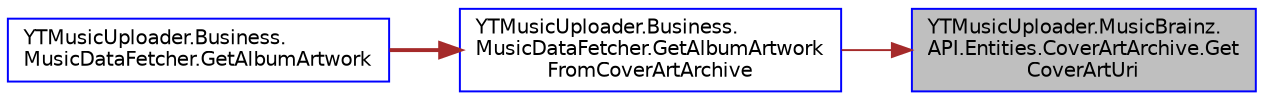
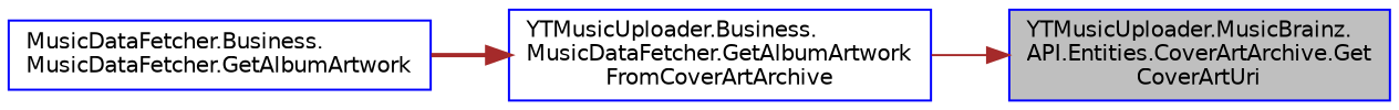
  digraph {
    rankdir=RL
    node [color=blue fillcolor=white fontname=Helvetica fontsize=10 shape=record style=filled]
    edge [color=brown dir=back fontname=Helvetica fontsize=10 labelfontname=Helvetica labelfontsize=10]
    n1 [fillcolor=grey75 fontcolor=black height=0.2 label="YTMusicUploader.MusicBrainz.\lAPI.Entities.CoverArtArchive.Get\lCoverArtUri" width=0.4]
    n2 [height=0.2 label="YTMusicUploader.Business.\lMusicDataFetcher.GetAlbumArtwork\lFromCoverArtArchive" width=0.4]
-   n3 [height=0.2 label="YTMusicUploader.Business.\lMusicDataFetcher.GetAlbumArtwork" width=0.4]
+   n3 [height=0.2 label="MusicDataFetcher.Business.\lMusicDataFetcher.GetAlbumArtwork" width=0.4]
    n1 -> n2 [style=solid]
    n2 -> n3 [style=bold]
  }
